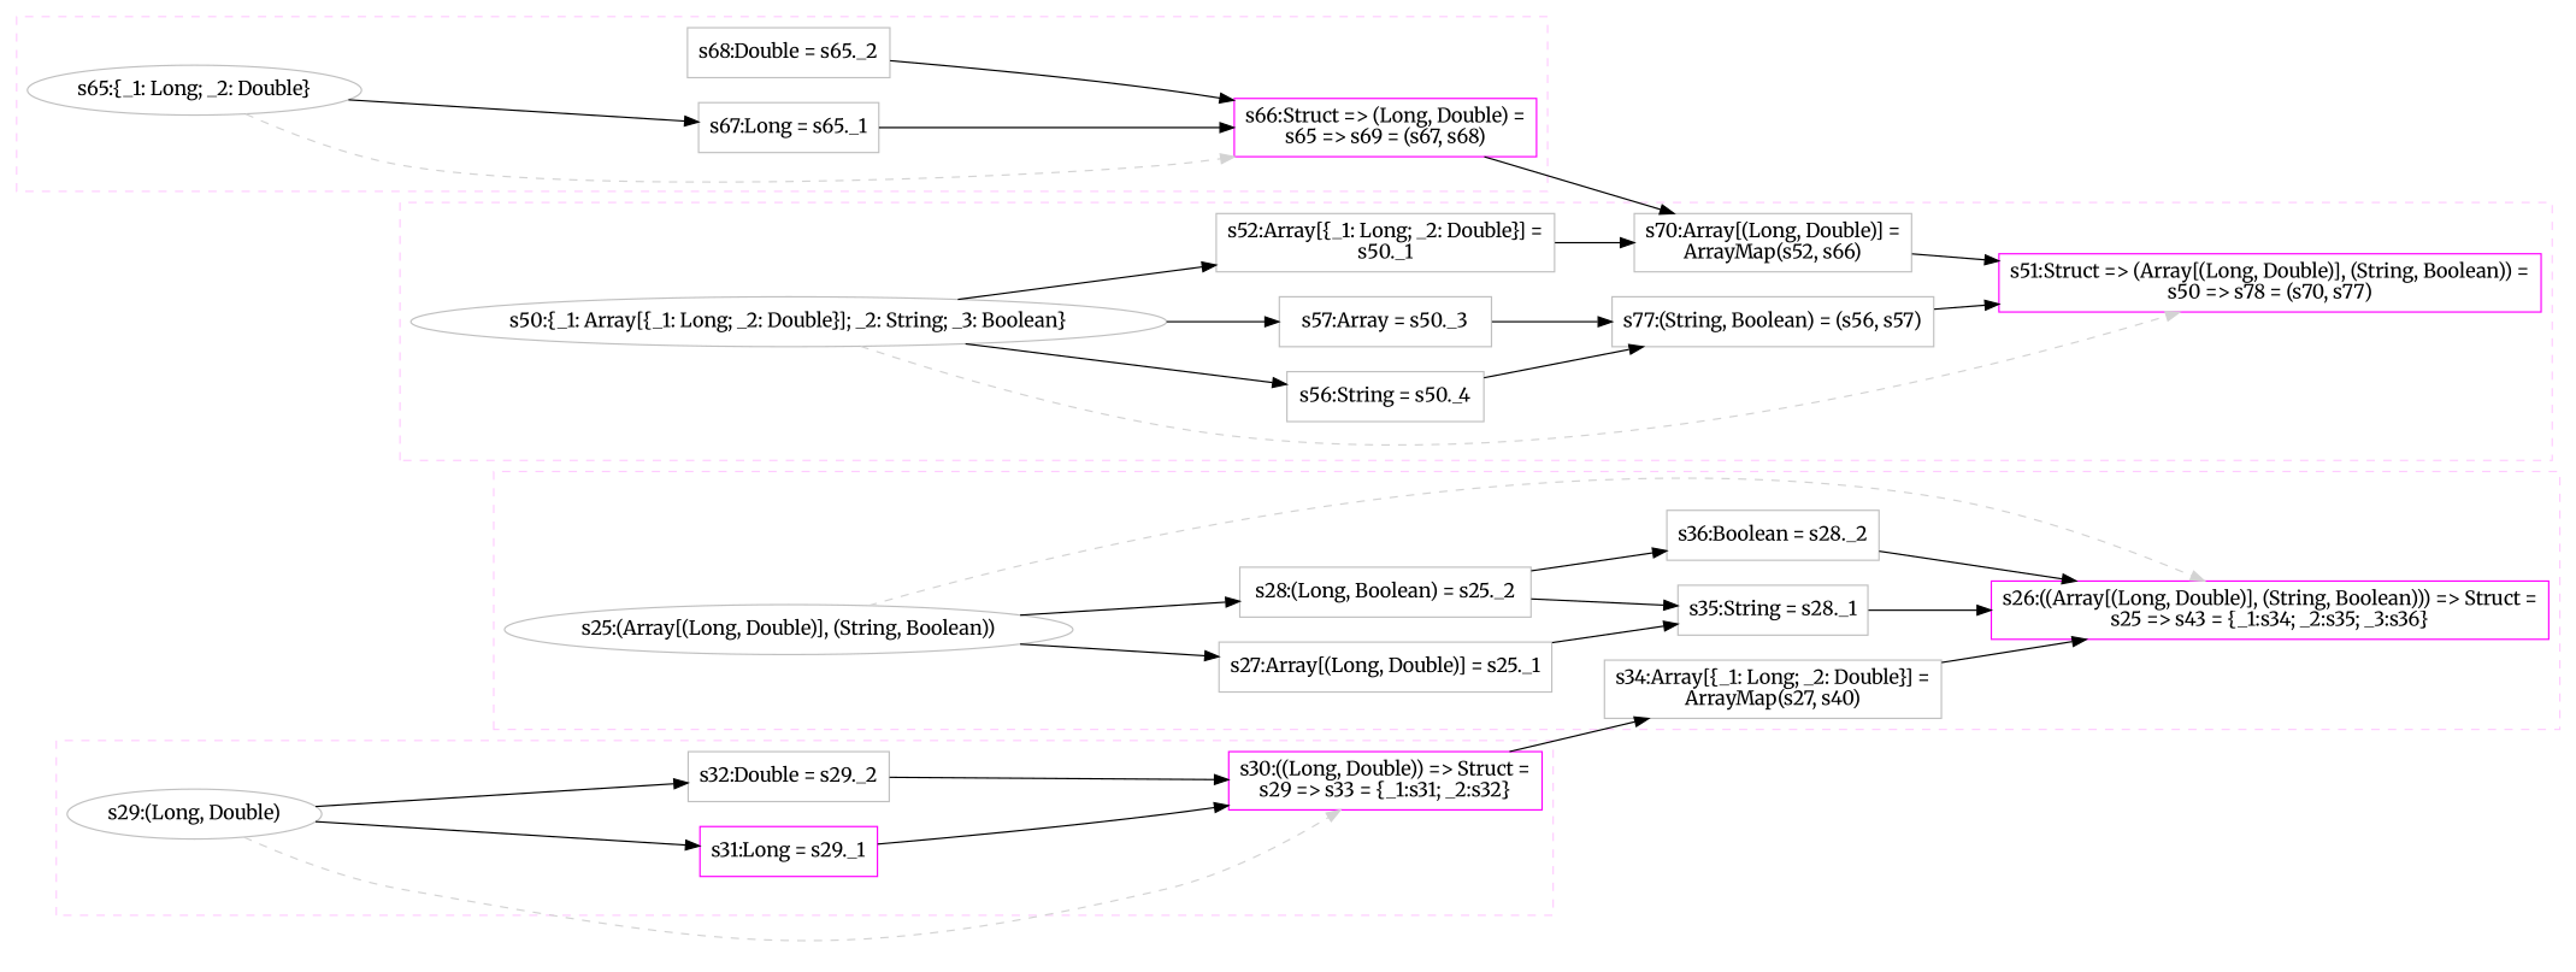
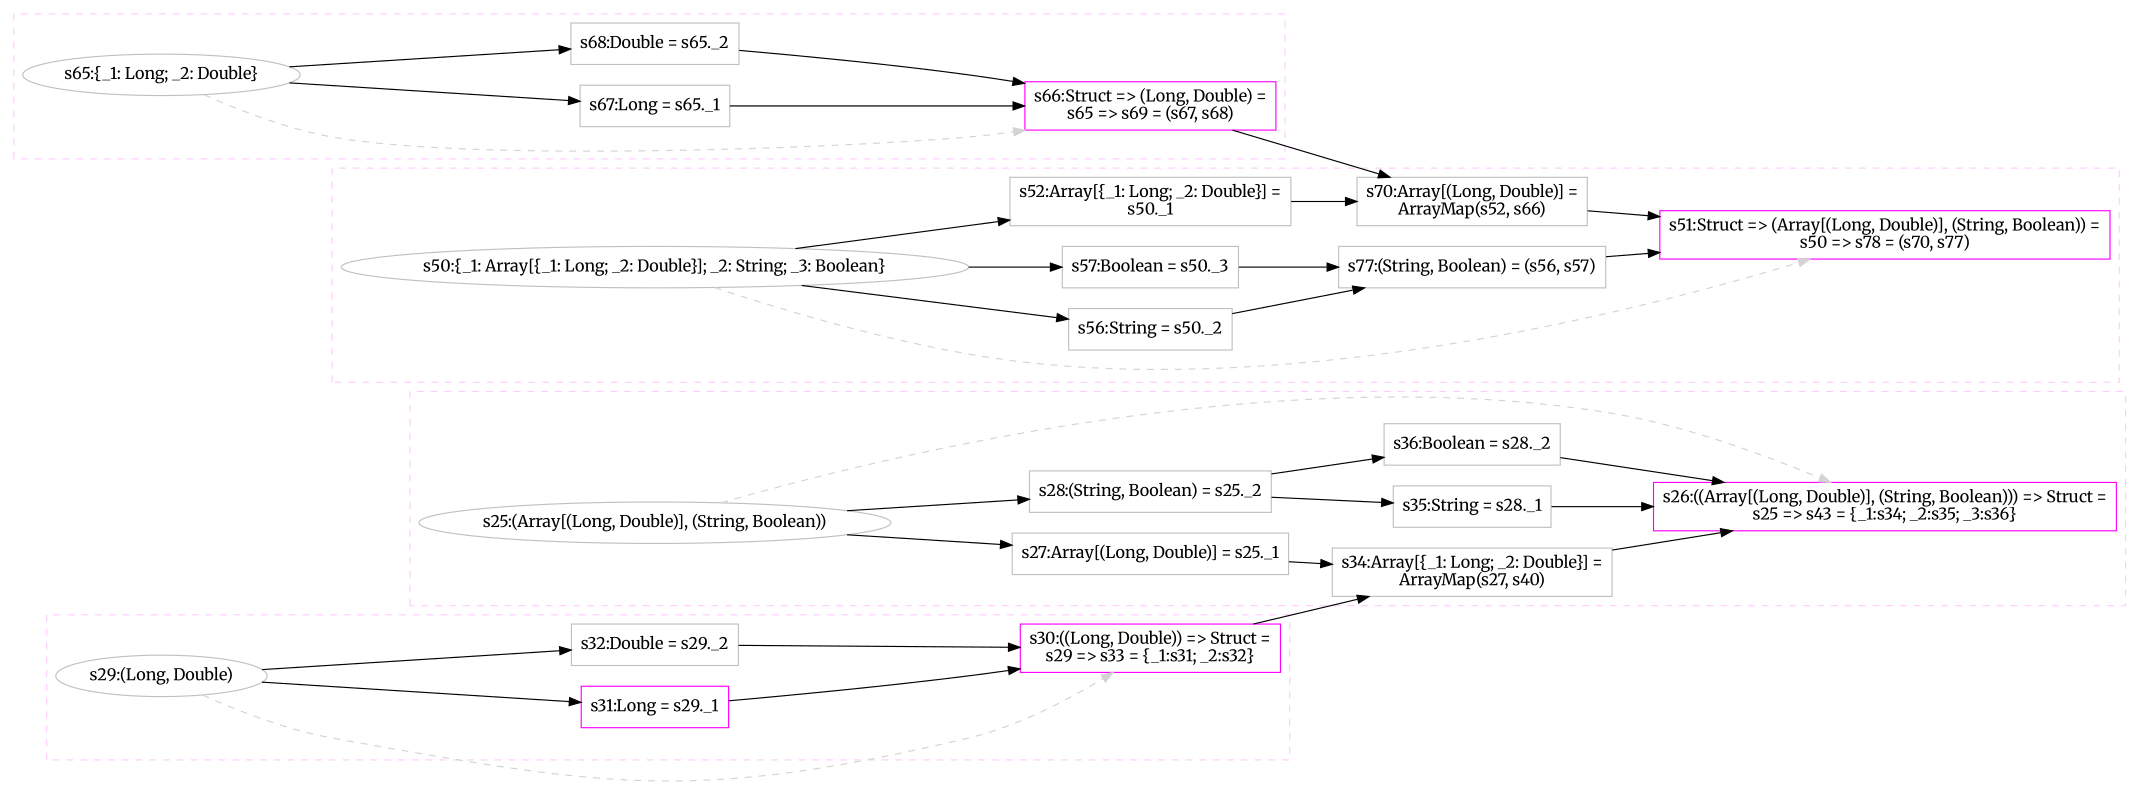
  digraph {
    concentrate=true
    fontname=Merriweather
    rankdir=LR
    node [color=gray fontname=Merriweather shape=box]
    edge [fontname=Merriweather style=solid]
    n1 [height=0.5 label="s25:(Array[(Long, Double)], (String, Boolean))" width=5.3954 shape=""]
    n2 [color=magenta height=0.57778 label="s26:((Array[(Long, Double)], (String, Boolean))) => Struct =\ls25 => s43 = {_1:s34; _2:s35; _3:s36}" width=4.9784]
    n3 [height=0.5 label="s27:Array[(Long, Double)] = s25._1" width=3.0573]
-   n4 [height=0.5 label="s28:(Long, Boolean) = s25._2" width=2.6138]
+   n4 [height=0.5 label="s28:(String, Boolean) = s25._2" width=2.6138]
    n5 [height=0.57778 label="s34:Array[{_1: Long; _2: Double}] =\lArrayMap(s27, s40)" width=3.1464]
    n6 [height=0.5 label="s35:String = s28._1" width=1.732]
    n7 [height=0.5 label="s36:Boolean = s28._2" width=1.9016]
    n8 [height=0.5 label="s29:(Long, Double)" width=2.4195 shape=""]
    n9 [color=magenta height=0.57778 label="s30:((Long, Double)) => Struct =\ls29 => s33 = {_1:s31; _2:s32}" width=2.8151]
    n10 [color=magenta height=0.5 label="s31:Long = s29._1" width=1.6718]
    n11 [height=0.5 label="s32:Double = s29._2" width=1.8361]
    n12 [height=0.5 label="s65:{_1: Long; _2: Double}" width=3.317 shape=""]
    n13 [color=magenta height=0.57778 label="s66:Struct => (Long, Double) =\ls65 => s69 = (s67, s68)" width=2.6948]
    n14 [height=0.5 label="s67:Long = s65._1" width=1.6718]
    n15 [height=0.5 label="s68:Double = s65._2" width=1.8361]
    n16 [height=0.5 label="s50:{_1: Array[{_1: Long; _2: Double}]; _2: String; _3: Boolean}" width=7.4273 shape=""]
    n17 [color=magenta height=0.57778 label="s51:Struct => (Array[(Long, Double)], (String, Boolean)) =\ls50 => s78 = (s70, s77)" width=4.8442]
    n18 [height=0.57778 label="s52:Array[{_1: Long; _2: Double}] =\ls50._1" width=3.1464]
-   n19 [height=0.5 label="s56:String = s50._4" width=1.732]
-   n20 [height=0.5 label="s57:Array = s50._3" width=1.9016]
+   n19 [height=0.5 label="s56:String = s50._2" width=1.732]
+   n20 [height=0.5 label="s57:Boolean = s50._3" width=1.9016]
    n21 [height=0.57778 label="s70:Array[(Long, Double)] =\lArrayMap(s52, s66)" width=2.4847]
    n22 [height=0.5 label="s77:(String, Boolean) = (s56, s57)" width=2.8657]
    subgraph cluster_1 {
      color="#FFCCFF"
      style=dashed
      n3
      n4
      n5
      n6
      n7
      subgraph sub_2 {
        color="#FFCCFF"
        rank=source
        style=dashed
        n1
      }
      subgraph sub_3 {
        color="#FFCCFF"
        rank=sink
        style=dashed
        n2
      }
    }
    subgraph cluster_4 {
      color="#FFCCFF"
      style=dashed
      n10
      n11
      subgraph sub_5 {
        color="#FFCCFF"
        rank=source
        style=dashed
        n8
      }
      subgraph sub_6 {
        color="#FFCCFF"
        rank=sink
        style=dashed
        n9
      }
    }
    subgraph cluster_7 {
      color="#FFCCFF"
      style=dashed
      n14
      n15
      subgraph sub_8 {
        color="#FFCCFF"
        rank=source
        style=dashed
        n12
      }
      subgraph sub_9 {
        color="#FFCCFF"
        rank=sink
        style=dashed
        n13
      }
    }
    subgraph cluster_10 {
      color="#FFCCFF"
      style=dashed
      n18
      n19
      n20
      n21
      n22
      subgraph sub_11 {
        color="#FFCCFF"
        rank=source
        style=dashed
        n16
      }
      subgraph sub_12 {
        color="#FFCCFF"
        rank=sink
        style=dashed
        n17
      }
    }
    n1 -> n2 [color=lightgray style=dashed weight=0]
    n1 -> n3
    n1 -> n4
-   n3 -> n6
+   n3 -> n5
    n4 -> n6
    n4 -> n7
    n5 -> n2
    n6 -> n2
    n7 -> n2
    n8 -> n9 [color=lightgray style=dashed weight=0]
    n8 -> n10
    n8 -> n11
    n9 -> n5
    n10 -> n9
    n11 -> n9
    n12 -> n13 [color=lightgray style=dashed weight=0]
    n12 -> n14
+   n12 -> n15
    n13 -> n21
    n14 -> n13
    n15 -> n13
    n16 -> n17 [color=lightgray style=dashed weight=0]
    n16 -> n18
    n16 -> n19
    n16 -> n20
    n18 -> n21
    n19 -> n22
    n20 -> n22
    n21 -> n17
    n22 -> n17
  }
